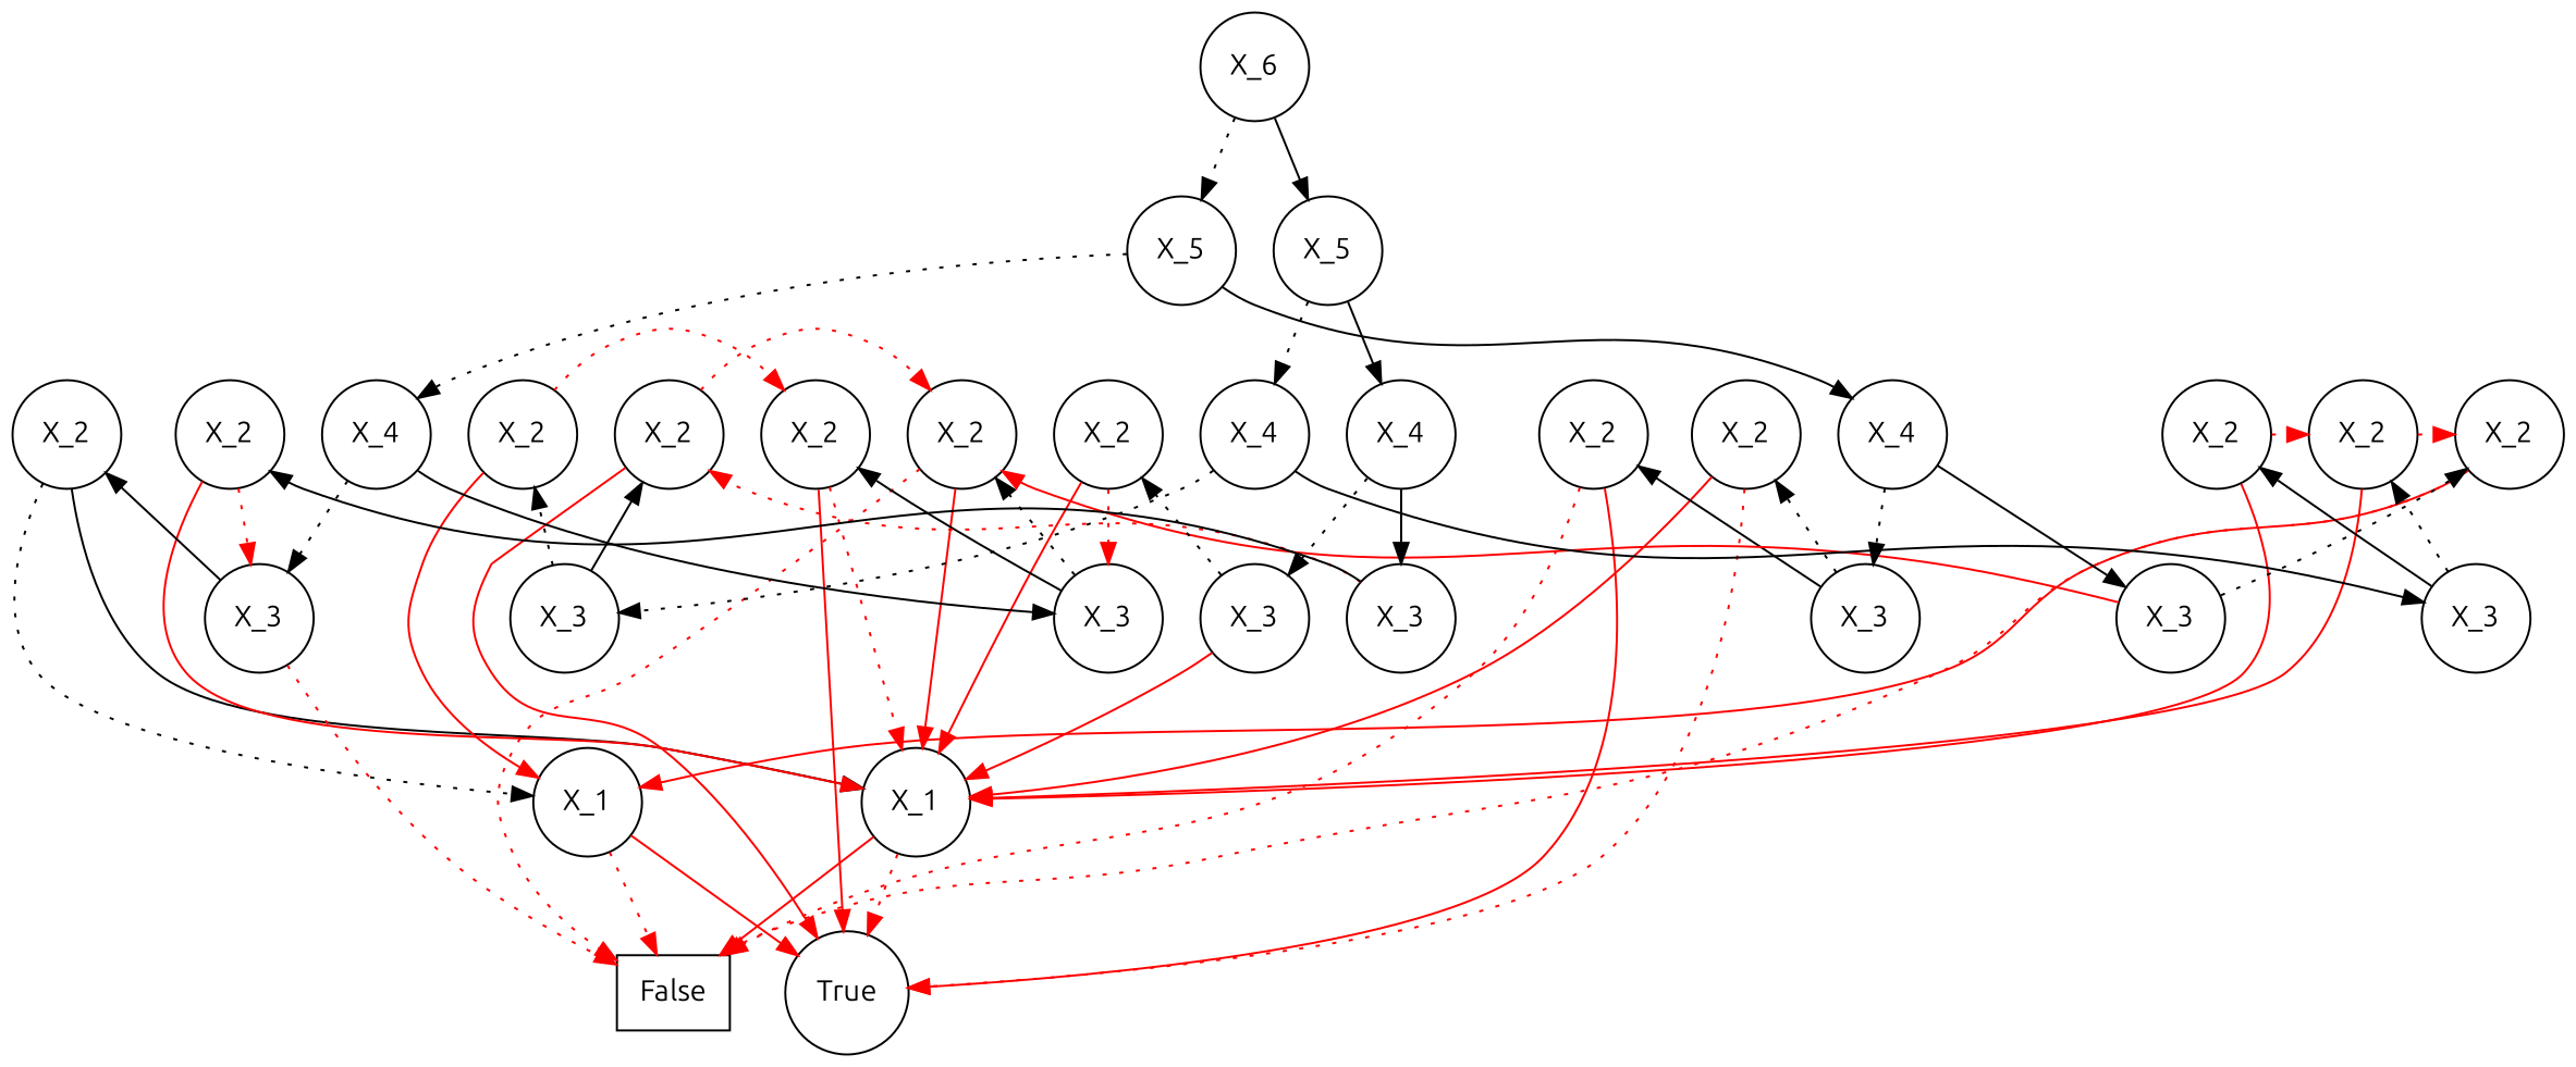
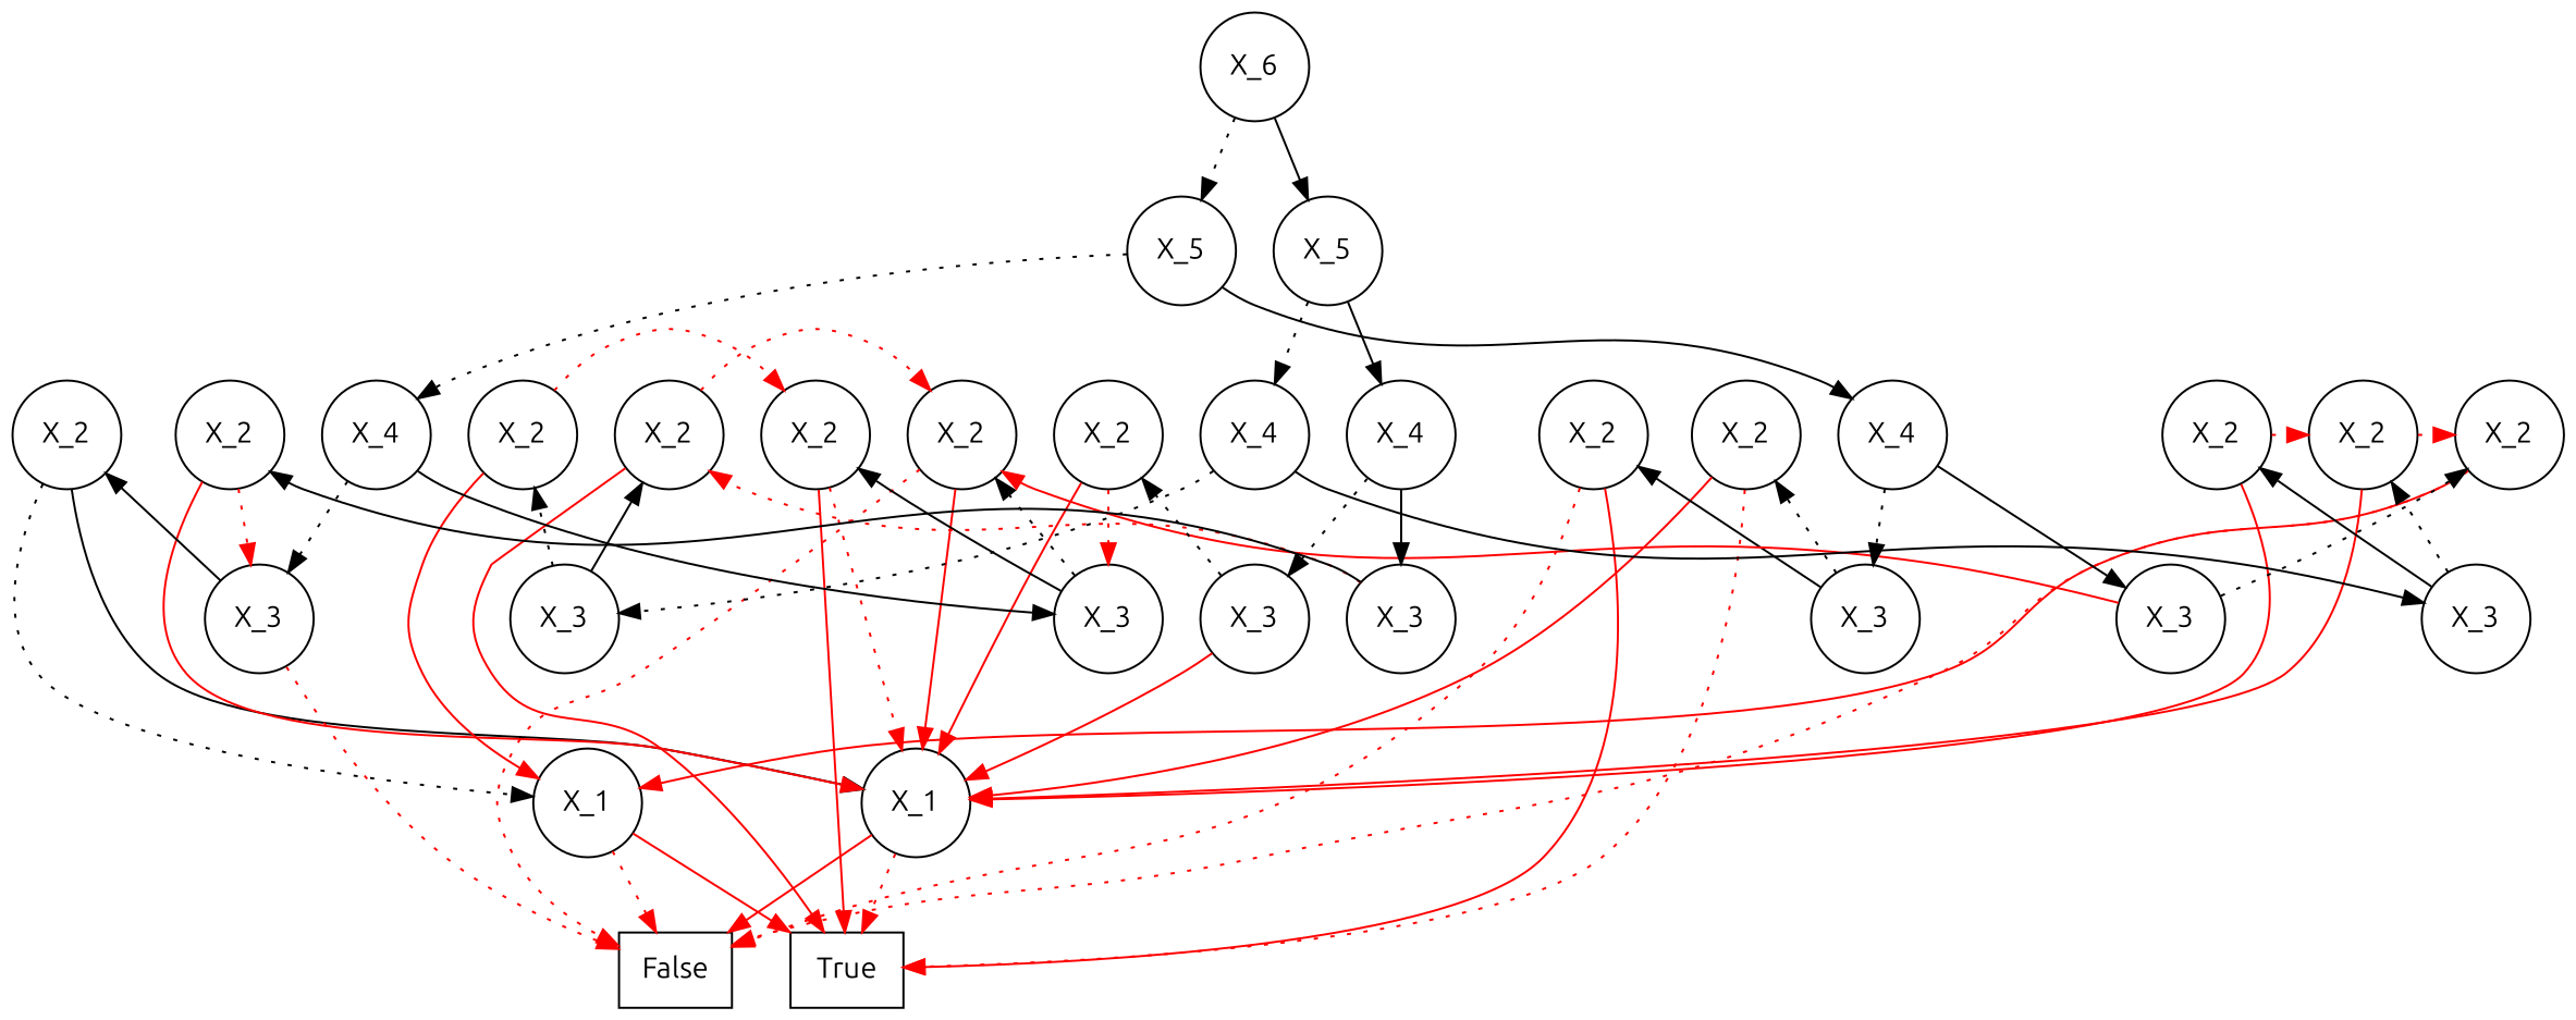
  digraph {
    ordering=out
    fontname=Ubuntu
    node [shape=circle fontname=Ubuntu]
    edge [color=red fontname=Ubuntu]
    n1 [label=False shape=rectangle]
-   n2 [label=True]
+   n2 [label=True shape=rectangle]
    n3 [label=X_1]
    n4 [label=X_1]
    n5 [label=X_2]
    n6 [label=X_2]
    n7 [label=X_2]
    n8 [label=X_2]
    n9 [label=X_2]
    n10 [label=X_2]
    n11 [label=X_2]
    n12 [label=X_2]
    n13 [label=X_2]
    n14 [label=X_2]
    n15 [label=X_2]
    n16 [label=X_2]
    n17 [label=X_3]
    n18 [label=X_3]
    n19 [label=X_3]
    n20 [label=X_3]
    n21 [label=X_3]
    n22 [label=X_3]
    n23 [label=X_3]
    n24 [label=X_3]
    n25 [label=X_4]
    n26 [label=X_4]
    n27 [label=X_4]
    n28 [label=X_4]
    n29 [label=X_5]
    n30 [label=X_5]
    n31 [label=X_6]
    subgraph sub_1 {
      rank=same
      n1
      n2
    }
    subgraph sub_2 {
      rank=same
      n3
      n4
    }
    subgraph sub_3 {
      rank=same
      n5
      n6
      n7
      n8
      n9
      n10
      n11
      n12
      n13
      n14
      n15
      n16
    }
    subgraph sub_4 {
      rank=same
      n17
      n18
      n19
      n20
      n21
      n22
      n23
      n24
    }
    subgraph sub_5 {
      rank=same
      n25
      n26
      n27
      n28
    }
    subgraph sub_6 {
      rank=same
      n29
      n30
    }
    subgraph sub_7 {
      rank=same
      n31
    }
    n3 -> n1 [style=dotted]
    n3 -> n2
    n4 -> n1
    n4 -> n2 [style=dotted]
    n5 -> n3 [style=dotted color=""]
    n5 -> n4 [color=""]
    n6 -> n1 [style=dotted]
    n6 -> n4
    n7 -> n2
    n7 -> n4 [style=dotted]
    n8 -> n2 [style=dotted]
    n8 -> n4
    n9 -> n1 [style=dotted]
    n9 -> n2
    n10 -> n1 [style=dotted]
    n10 -> n3
    n11 -> n3
    n11 -> n7 [style=dotted]
    n12 -> n2
    n12 -> n6 [style=dotted]
    n13 -> n4
    n13 -> n10 [style=dotted]
    n14 -> n4
    n14 -> n13 [style=dotted]
    n15 -> n4
    n15 -> n18 [style=dotted]
    n16 -> n4
    n16 -> n17 [style=dotted]
    n17 -> n1 [style=dotted]
    n17 -> n5 [color=""]
    n18 -> n6 [style=dotted color=""]
    n18 -> n7 [color=""]
    n19 -> n8 [style=dotted color=""]
    n19 -> n9 [color=""]
    n20 -> n6
    n20 -> n10 [style=dotted color=""]
    n21 -> n11 [style=dotted color=""]
    n21 -> n12 [color=""]
    n22 -> n13 [style=dotted color=""]
    n22 -> n14 [color=""]
    n23 -> n4
    n23 -> n15 [style=dotted color=""]
    n24 -> n12 [style=dotted]
    n24 -> n16 [color=""]
    n25 -> n17 [style=dotted color=""]
    n25 -> n18 [color=""]
    n26 -> n19 [style=dotted color=""]
    n26 -> n20 [color=""]
    n27 -> n21 [style=dotted color=""]
    n27 -> n22 [color=""]
    n28 -> n23 [style=dotted color=""]
    n28 -> n24 [color=""]
    n29 -> n25 [style=dotted color=""]
    n29 -> n26 [color=""]
    n30 -> n27 [style=dotted color=""]
    n30 -> n28 [color=""]
    n31 -> n29 [style=dotted color=""]
    n31 -> n30 [color=""]
  }
